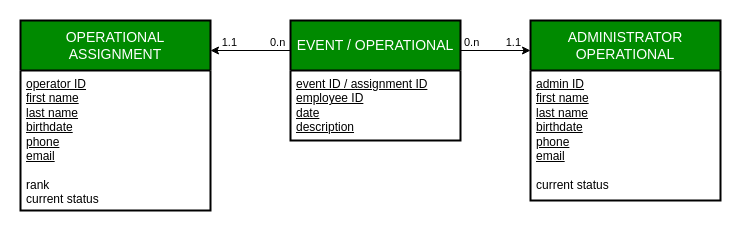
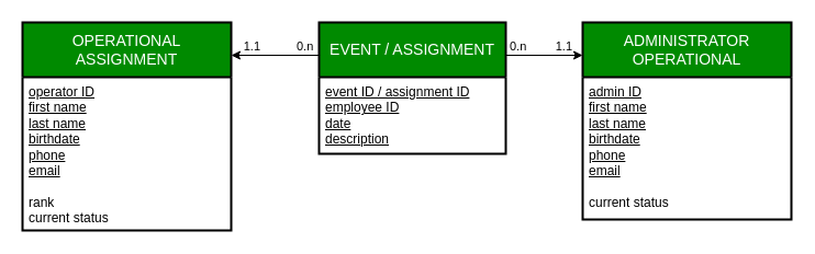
  <mxCell id="0" />
  <mxCell id="1" parent="0" />
  <mxCell id="2" value="OPERATIONAL&lt;br&gt;ASSIGNMENT" style="swimlane;childLayout=stackLayout;horizontal=1;startSize=50;horizontalStack=0;rounded=0;fontSize=14;fontStyle=0;strokeWidth=2;resizeParent=0;resizeLast=1;shadow=0;dashed=0;align=center;arcSize=4;whiteSpace=wrap;html=1;fillColor=#008a00;fontColor=#ffffff;strokeColor=#000000;swimlaneFillColor=#FFFFFF;" parent="1" vertex="1"><mxGeometry x="20" y="20" width="190" height="190" as="geometry" /></mxCell>
  <mxCell id="3" value="&lt;font color=&quot;#000000&quot;&gt;&lt;u&gt;operator ID&lt;/u&gt;&lt;br&gt;&lt;u&gt;first name&lt;br&gt;last name&lt;br&gt;birthdate&lt;br&gt;phone&lt;br&gt;email&lt;br&gt;&lt;/u&gt;&lt;br&gt;rank&lt;br&gt;current status&lt;/font&gt;" style="align=left;strokeColor=none;fillColor=none;spacingLeft=4;fontSize=12;verticalAlign=top;resizable=0;rotatable=0;part=1;html=1;" parent="2" vertex="1"><mxGeometry y="50" width="190" height="140" as="geometry" /></mxCell>
- <mxCell id="4" value="EVENT / OPERATIONAL" style="swimlane;childLayout=stackLayout;horizontal=1;startSize=50;horizontalStack=0;rounded=0;fontSize=14;fontStyle=0;strokeWidth=2;resizeParent=0;resizeLast=1;shadow=0;dashed=0;align=center;arcSize=4;whiteSpace=wrap;html=1;fillColor=#008a00;fontColor=#ffffff;strokeColor=#000000;swimlaneFillColor=#FFFFFF;" parent="1" vertex="1"><mxGeometry x="290" y="20" width="170" height="120" as="geometry" /></mxCell>
+ <mxCell id="4" value="EVENT / ASSIGNMENT" style="swimlane;childLayout=stackLayout;horizontal=1;startSize=50;horizontalStack=0;rounded=0;fontSize=14;fontStyle=0;strokeWidth=2;resizeParent=0;resizeLast=1;shadow=0;dashed=0;align=center;arcSize=4;whiteSpace=wrap;html=1;fillColor=#008a00;fontColor=#ffffff;strokeColor=#000000;swimlaneFillColor=#FFFFFF;" parent="1" vertex="1"><mxGeometry x="290" y="20" width="170" height="120" as="geometry" /></mxCell>
  <mxCell id="5" value="&lt;font style=&quot;&quot; color=&quot;#000000&quot;&gt;&lt;u&gt;event ID / assignment ID&lt;br&gt;employee ID&lt;br&gt;date&lt;br&gt;description&lt;/u&gt;&lt;/font&gt;" style="align=left;strokeColor=none;fillColor=none;spacingLeft=4;fontSize=12;verticalAlign=top;resizable=0;rotatable=0;part=1;html=1;" parent="4" vertex="1"><mxGeometry y="50" width="170" height="70" as="geometry" /></mxCell>
  <mxCell id="6" value="" style="endArrow=classic;html=1;rounded=0;strokeColor=#000000;" parent="1" edge="1"><mxGeometry relative="1" as="geometry"><mxPoint x="290" y="50" as="sourcePoint" /><mxPoint x="210" y="50" as="targetPoint" /></mxGeometry></mxCell>
  <mxCell id="7" value="0.n" style="edgeLabel;resizable=0;html=1;align=left;verticalAlign=bottom;labelBackgroundColor=none;fontColor=#000000;" parent="6" connectable="0" vertex="1"><mxGeometry x="-1" relative="1" as="geometry"><mxPoint x="-22" as="offset" /></mxGeometry></mxCell>
  <mxCell id="8" value="1.1" style="edgeLabel;resizable=0;html=1;align=right;verticalAlign=bottom;labelBackgroundColor=none;fontColor=#000000;" parent="6" connectable="0" vertex="1"><mxGeometry x="1" relative="1" as="geometry"><mxPoint x="27" as="offset" /></mxGeometry></mxCell>
  <mxCell id="9" value="ADMINISTRATOR OPERATIONAL" style="swimlane;childLayout=stackLayout;horizontal=1;startSize=50;horizontalStack=0;rounded=0;fontSize=14;fontStyle=0;strokeWidth=2;resizeParent=0;resizeLast=1;shadow=0;dashed=0;align=center;arcSize=4;whiteSpace=wrap;html=1;fillColor=#008a00;fontColor=#ffffff;strokeColor=#000000;swimlaneFillColor=#FFFFFF;" parent="1" vertex="1"><mxGeometry x="530" y="20" width="190" height="180" as="geometry" /></mxCell>
  <mxCell id="10" value="&lt;font color=&quot;#000000&quot;&gt;&lt;u&gt;admin ID&lt;br&gt;&lt;/u&gt;&lt;u&gt;first name&lt;br&gt;last name&lt;br&gt;birthdate&lt;br&gt;phone&lt;br&gt;email&lt;br&gt;&lt;/u&gt;&lt;br&gt;current status&lt;/font&gt;" style="align=left;strokeColor=none;fillColor=none;spacingLeft=4;fontSize=12;verticalAlign=top;resizable=0;rotatable=0;part=1;html=1;" parent="9" vertex="1"><mxGeometry y="50" width="190" height="130" as="geometry" /></mxCell>
  <mxCell id="11" value="" style="endArrow=classic;html=1;strokeColor=#000000;" parent="1" edge="1"><mxGeometry relative="1" as="geometry"><mxPoint x="460" y="50" as="sourcePoint" /><mxPoint x="530" y="50" as="targetPoint" /></mxGeometry></mxCell>
  <mxCell id="12" value="0.n" style="edgeLabel;resizable=0;html=1;align=left;verticalAlign=bottom;labelBackgroundColor=none;fontColor=#000000;" parent="11" connectable="0" vertex="1"><mxGeometry x="-1" relative="1" as="geometry"><mxPoint x="2" as="offset" /></mxGeometry></mxCell>
  <mxCell id="13" value="1.1" style="edgeLabel;resizable=0;html=1;align=right;verticalAlign=bottom;labelBackgroundColor=none;fontColor=#000000;" parent="11" connectable="0" vertex="1"><mxGeometry x="1" relative="1" as="geometry"><mxPoint x="-9" as="offset" /></mxGeometry></mxCell>
